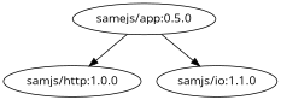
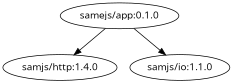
  digraph {
    fontname="Open Sans"
    node [fontname="Open Sans"]
    edge [fontname="Open Sans"]
-   "samejs/app:0.1.0" [label="samejs/app:0.5.0"]
-   "samjs/http:1.0.0"
+   "samejs/app:0.1.0"
+   "samjs/http:1.0.0" [label="samjs/http:1.4.0"]
    "samjs/io:1.1.0"
    "samejs/app:0.1.0" -> "samjs/http:1.0.0"
    "samejs/app:0.1.0" -> "samjs/io:1.1.0"
  }
